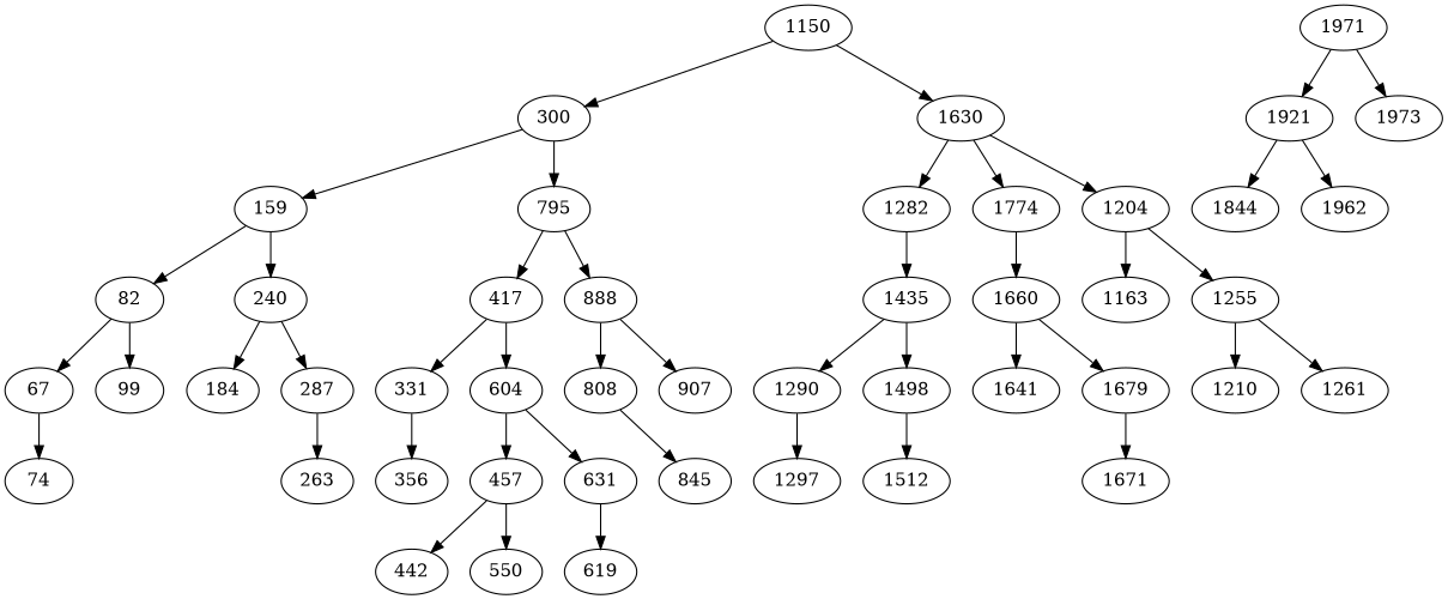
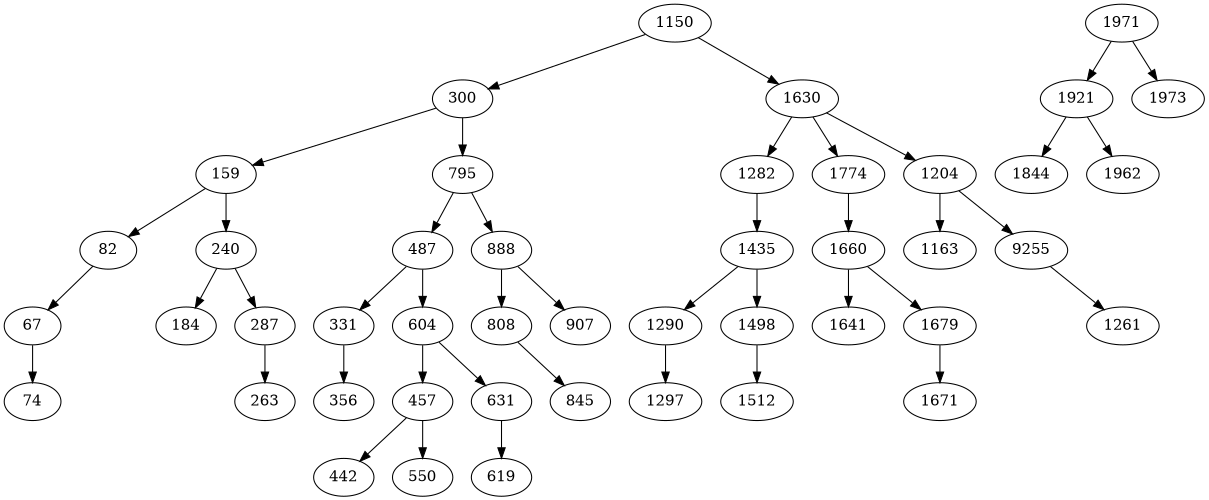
  digraph {
    1150
    300
    1630
    159
    795
    1282
    1774
    1204
    82
    240
-   417
+   417 [label=487]
    888
    1435
    1660
    67
-   99
    184
    287
    331
    604
    808
    907
    74
    263
    356
    457
    631
    845
    442
    550
    619
    1163
-   1255
+   1255 [label=9255]
    1290
    1498
    1641
    1679
    1971
    1921
    1973
-   1210
    1261
    1297
    1512
    1671
    1844
    1962
    1150 -> 300
    1150 -> 1630
    300 -> 159
    300 -> 795
    1630 -> 1282
    1630 -> 1774
    1630 -> 1204
    159 -> 82
    159 -> 240
    795 -> 417
    795 -> 888
    1282 -> 1435
    1774 -> 1660
    1204 -> 1163
    1204 -> 1255
    82 -> 67
-   82 -> 99
    240 -> 184
    240 -> 287
    417 -> 331
    417 -> 604
    888 -> 808
    888 -> 907
    1435 -> 1290
    1435 -> 1498
    1660 -> 1641
    1660 -> 1679
    67 -> 74
    287 -> 263
    331 -> 356
    604 -> 457
    604 -> 631
    808 -> 845
    457 -> 442
    457 -> 550
    631 -> 619
-   1255 -> 1210
    1255 -> 1261
    1290 -> 1297
    1498 -> 1512
    1679 -> 1671
    1971 -> 1921
    1971 -> 1973
    1921 -> 1844
    1921 -> 1962
  }
